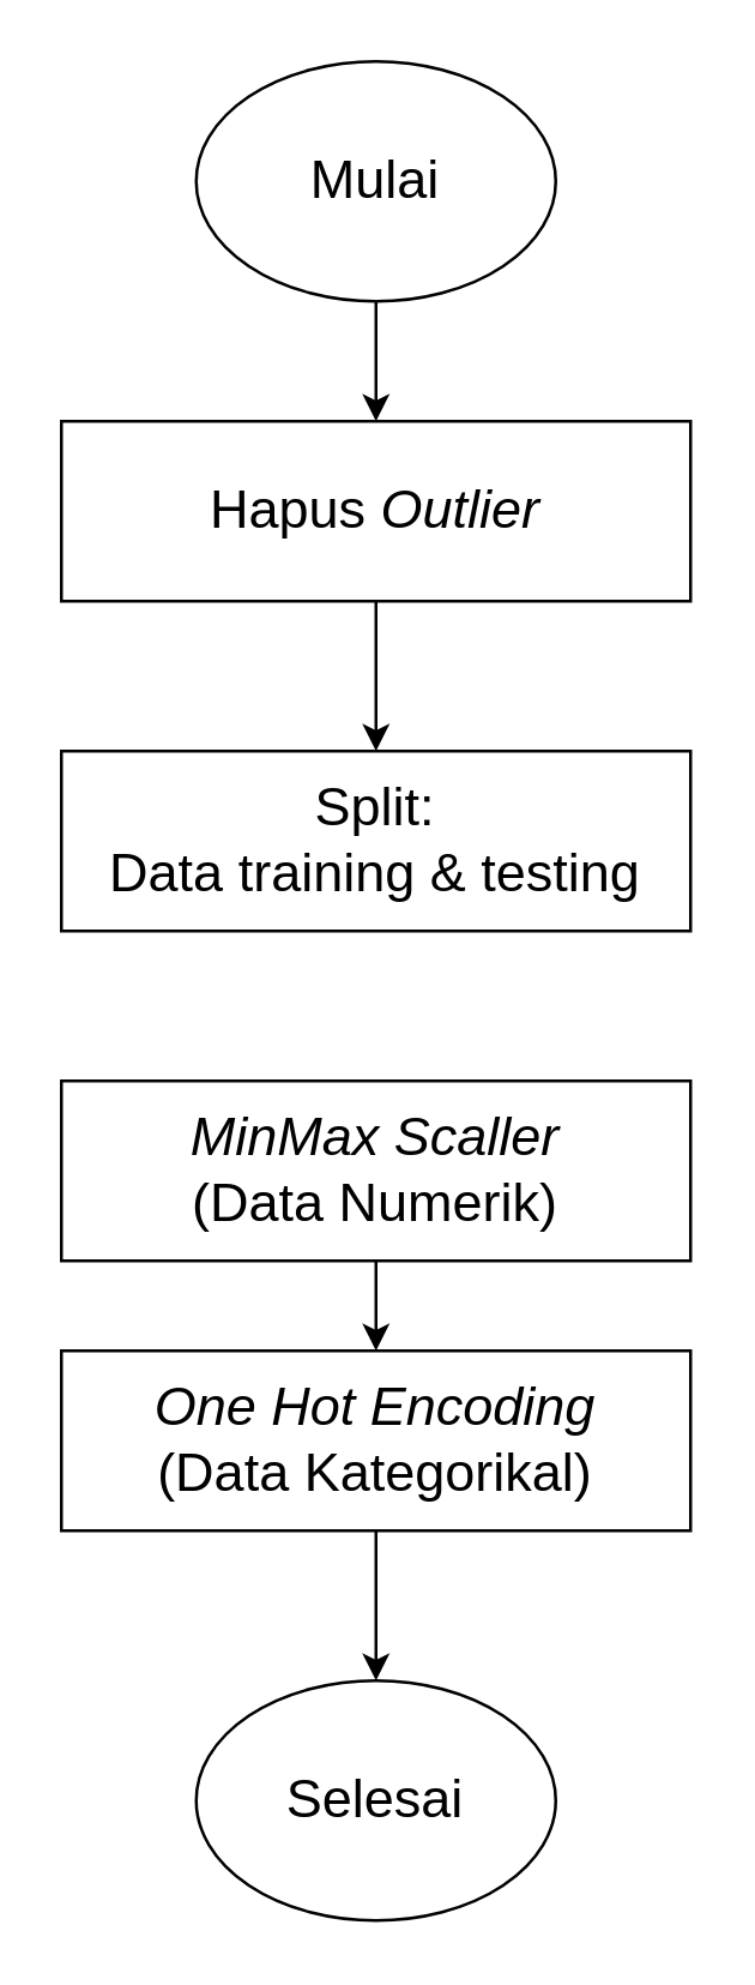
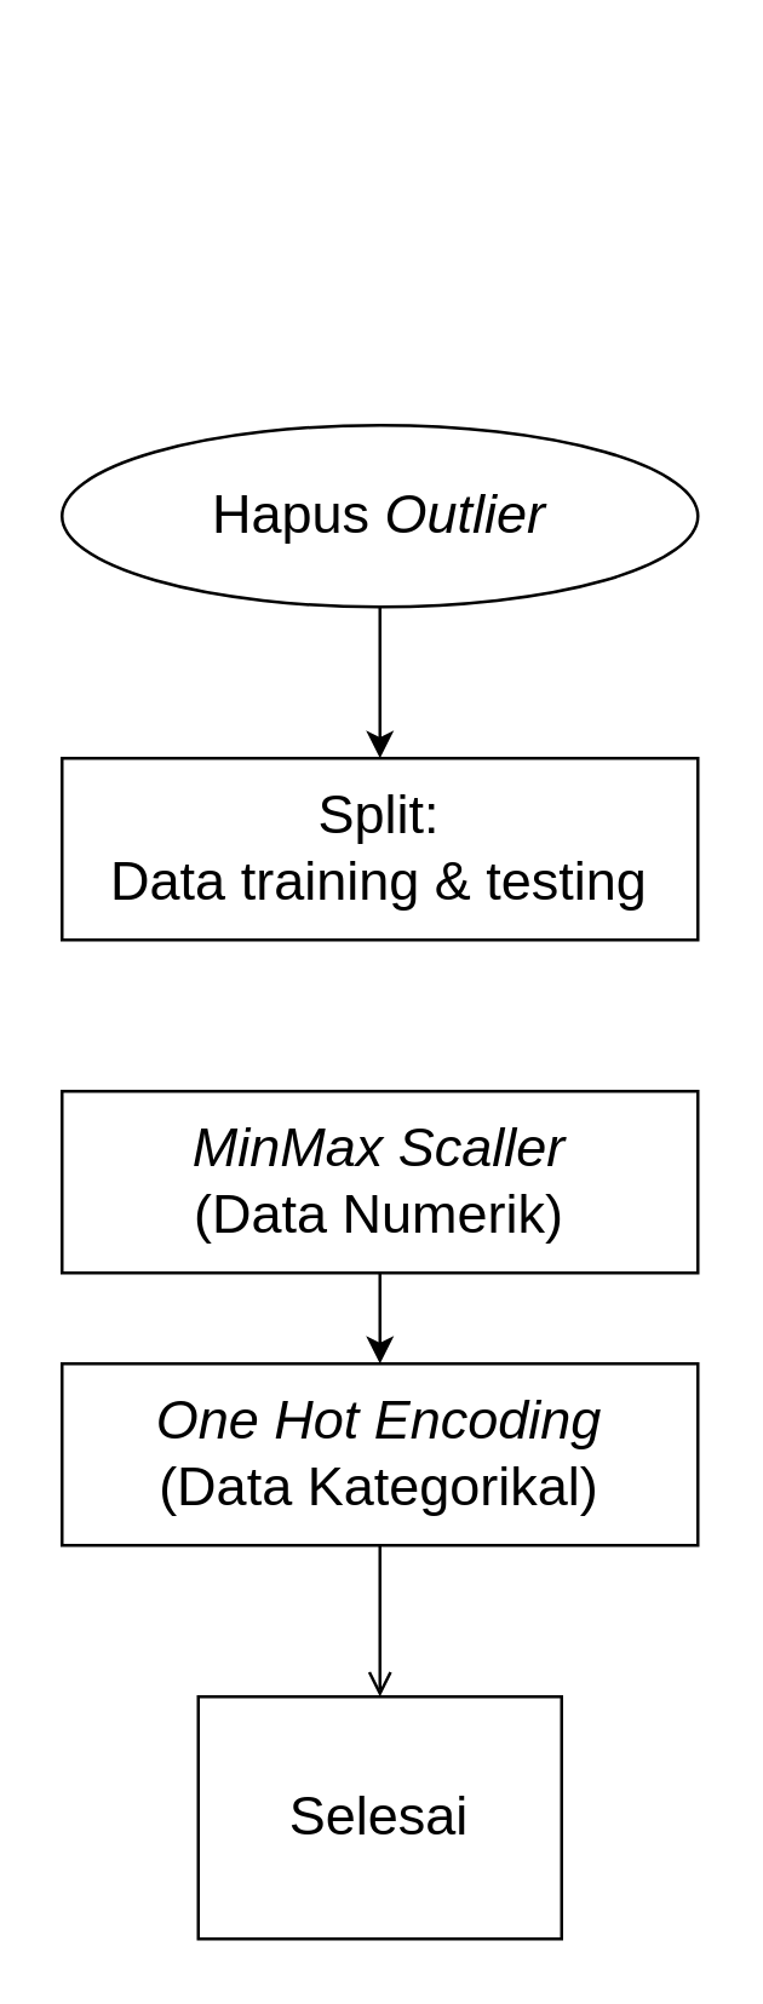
  <mxCell id="0" />
  <mxCell id="1" parent="0" />
- <mxCell id="2" value="&lt;font style=&quot;font-size: 18px&quot;&gt;Mulai&lt;/font&gt;" style="ellipse;whiteSpace=wrap;html=1;" vertex="1" parent="1"><mxGeometry x="65" y="20" width="120" height="80" as="geometry" /></mxCell>
- <mxCell id="3" value="&lt;font style=&quot;font-size: 18px&quot;&gt;Selesai&lt;/font&gt;" style="ellipse;whiteSpace=wrap;html=1;" vertex="1" parent="1"><mxGeometry x="65" y="560" width="120" height="80" as="geometry" /></mxCell>
+ <mxCell id="3" value="&lt;font style=&quot;font-size: 18px&quot;&gt;Selesai&lt;/font&gt;" style="whiteSpace=wrap;html=1;rounded=0;" vertex="1" parent="1"><mxGeometry x="65" y="560" width="120" height="80" as="geometry" /></mxCell>
  <mxCell id="4" value="&lt;font style=&quot;font-size: 18px&quot;&gt;Split:&lt;br&gt;Data training &amp;amp; testing&lt;/font&gt;" style="rounded=0;whiteSpace=wrap;html=1;" vertex="1" parent="1"><mxGeometry x="20" y="250" width="210" height="60" as="geometry" /></mxCell>
  <mxCell id="5" value="&lt;font style=&quot;font-size: 18px&quot;&gt;&lt;i&gt;MinMax Scaller&lt;/i&gt;&lt;br&gt;(Data Numerik)&lt;/font&gt;" style="rounded=0;whiteSpace=wrap;html=1;" vertex="1" parent="1"><mxGeometry x="20" y="360" width="210" height="60" as="geometry" /></mxCell>
  <mxCell id="6" value="&lt;font style=&quot;font-size: 18px&quot;&gt;&lt;i&gt;One Hot Encoding&lt;/i&gt;&lt;br&gt;(Data Kategorikal)&lt;/font&gt;" style="rounded=0;whiteSpace=wrap;html=1;" vertex="1" parent="1"><mxGeometry x="20" y="450" width="210" height="60" as="geometry" /></mxCell>
- <mxCell id="7" value="&lt;span style=&quot;font-size: 18px&quot;&gt;Hapus &lt;i&gt;Outlier&lt;/i&gt;&lt;/span&gt;" style="rounded=0;whiteSpace=wrap;html=1;" vertex="1" parent="1"><mxGeometry x="20" y="140" width="210" height="60" as="geometry" /></mxCell>
- <mxCell id="8" value="" style="endArrow=classic;html=1;exitX=0.5;exitY=1;exitDx=0;exitDy=0;entryX=0.5;entryY=0;entryDx=0;entryDy=0;" edge="1" parent="1" source="2" target="7"><mxGeometry width="50" height="50" relative="1" as="geometry"><mxPoint x="125" y="110" as="sourcePoint" /><mxPoint x="95" y="100" as="targetPoint" /></mxGeometry></mxCell>
+ <mxCell id="7" value="&lt;span style=&quot;font-size: 18px&quot;&gt;Hapus &lt;i&gt;Outlier&lt;/i&gt;&lt;/span&gt;" style="ellipse;whiteSpace=wrap;html=1;" vertex="1" parent="1"><mxGeometry x="20" y="140" width="210" height="60" as="geometry" /></mxCell>
  <mxCell id="9" value="" style="endArrow=classic;html=1;exitX=0.5;exitY=1;exitDx=0;exitDy=0;entryX=0.5;entryY=0;entryDx=0;entryDy=0;" edge="1" parent="1" source="7" target="4"><mxGeometry width="50" height="50" relative="1" as="geometry"><mxPoint x="145" y="290" as="sourcePoint" /><mxPoint x="195" y="240" as="targetPoint" /></mxGeometry></mxCell>
  <mxCell id="10" value="" style="endArrow=classic;html=1;exitX=0.5;exitY=1;exitDx=0;exitDy=0;entryX=0.5;entryY=0;entryDx=0;entryDy=0;" edge="1" parent="1" source="5" target="6"><mxGeometry width="50" height="50" relative="1" as="geometry"><mxPoint x="145" y="570" as="sourcePoint" /><mxPoint x="195" y="520" as="targetPoint" /></mxGeometry></mxCell>
- <mxCell id="11" value="" style="endArrow=classic;html=1;exitX=0.5;exitY=1;exitDx=0;exitDy=0;entryX=0.5;entryY=0;entryDx=0;entryDy=0;" edge="1" parent="1" source="6" target="3"><mxGeometry width="50" height="50" relative="1" as="geometry"><mxPoint x="145" y="570" as="sourcePoint" /><mxPoint x="195" y="520" as="targetPoint" /></mxGeometry></mxCell>
+ <mxCell id="11" value="" style="endArrow=open;html=1;exitX=0.5;exitY=1;exitDx=0;exitDy=0;entryX=0.5;entryY=0;entryDx=0;entryDy=0;" edge="1" parent="1" source="6" target="3"><mxGeometry width="50" height="50" relative="1" as="geometry"><mxPoint x="145" y="570" as="sourcePoint" /><mxPoint x="195" y="520" as="targetPoint" /></mxGeometry></mxCell>
